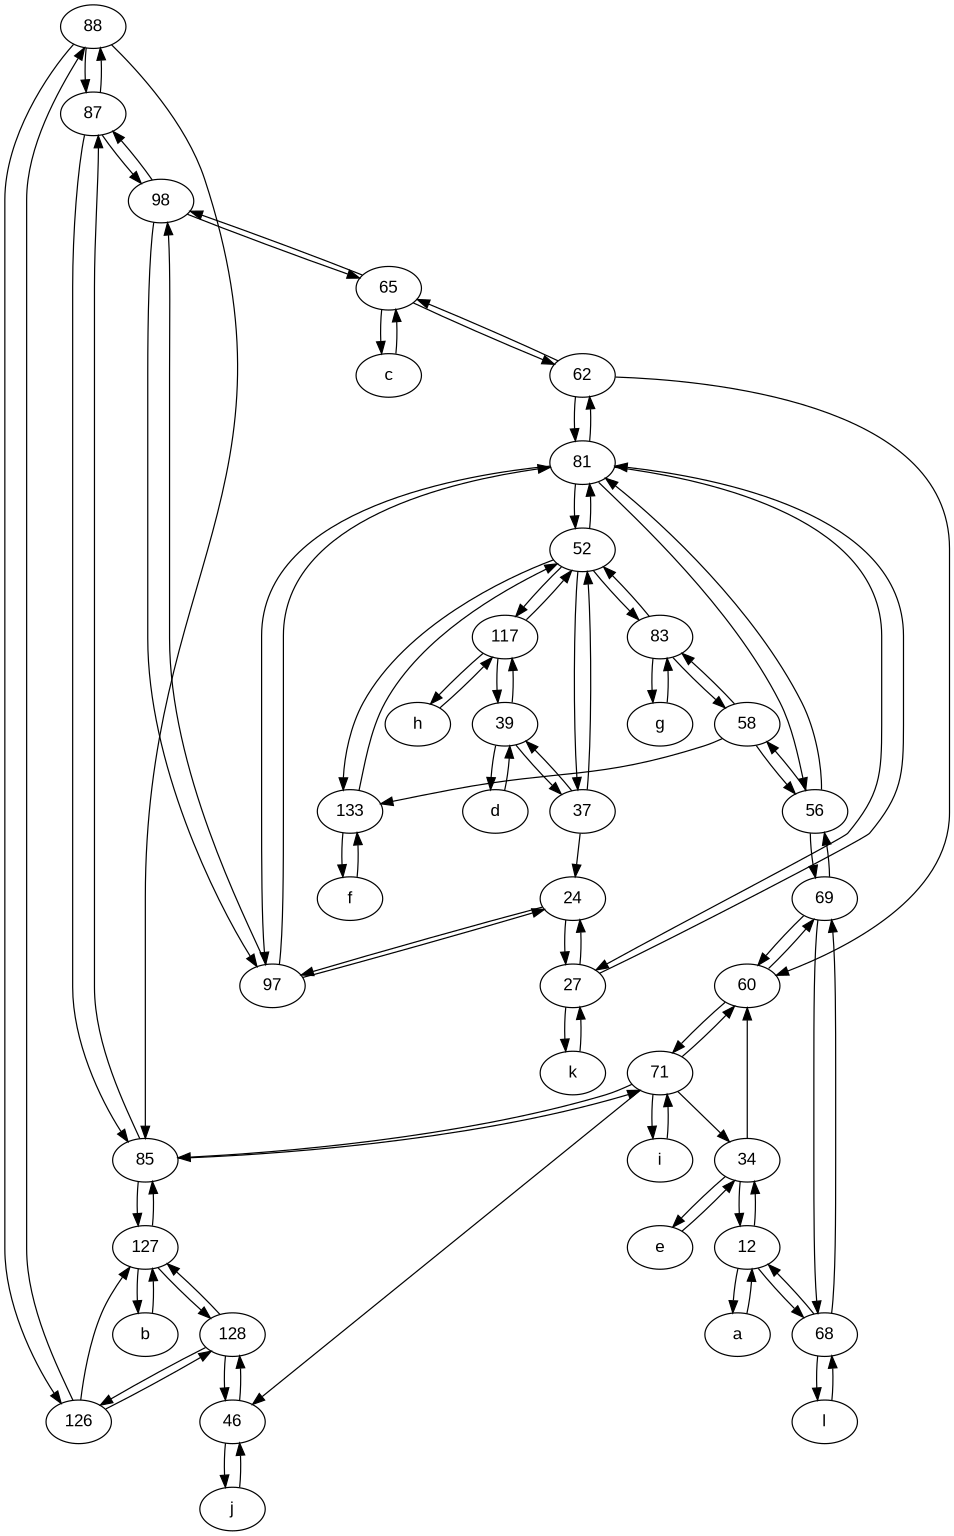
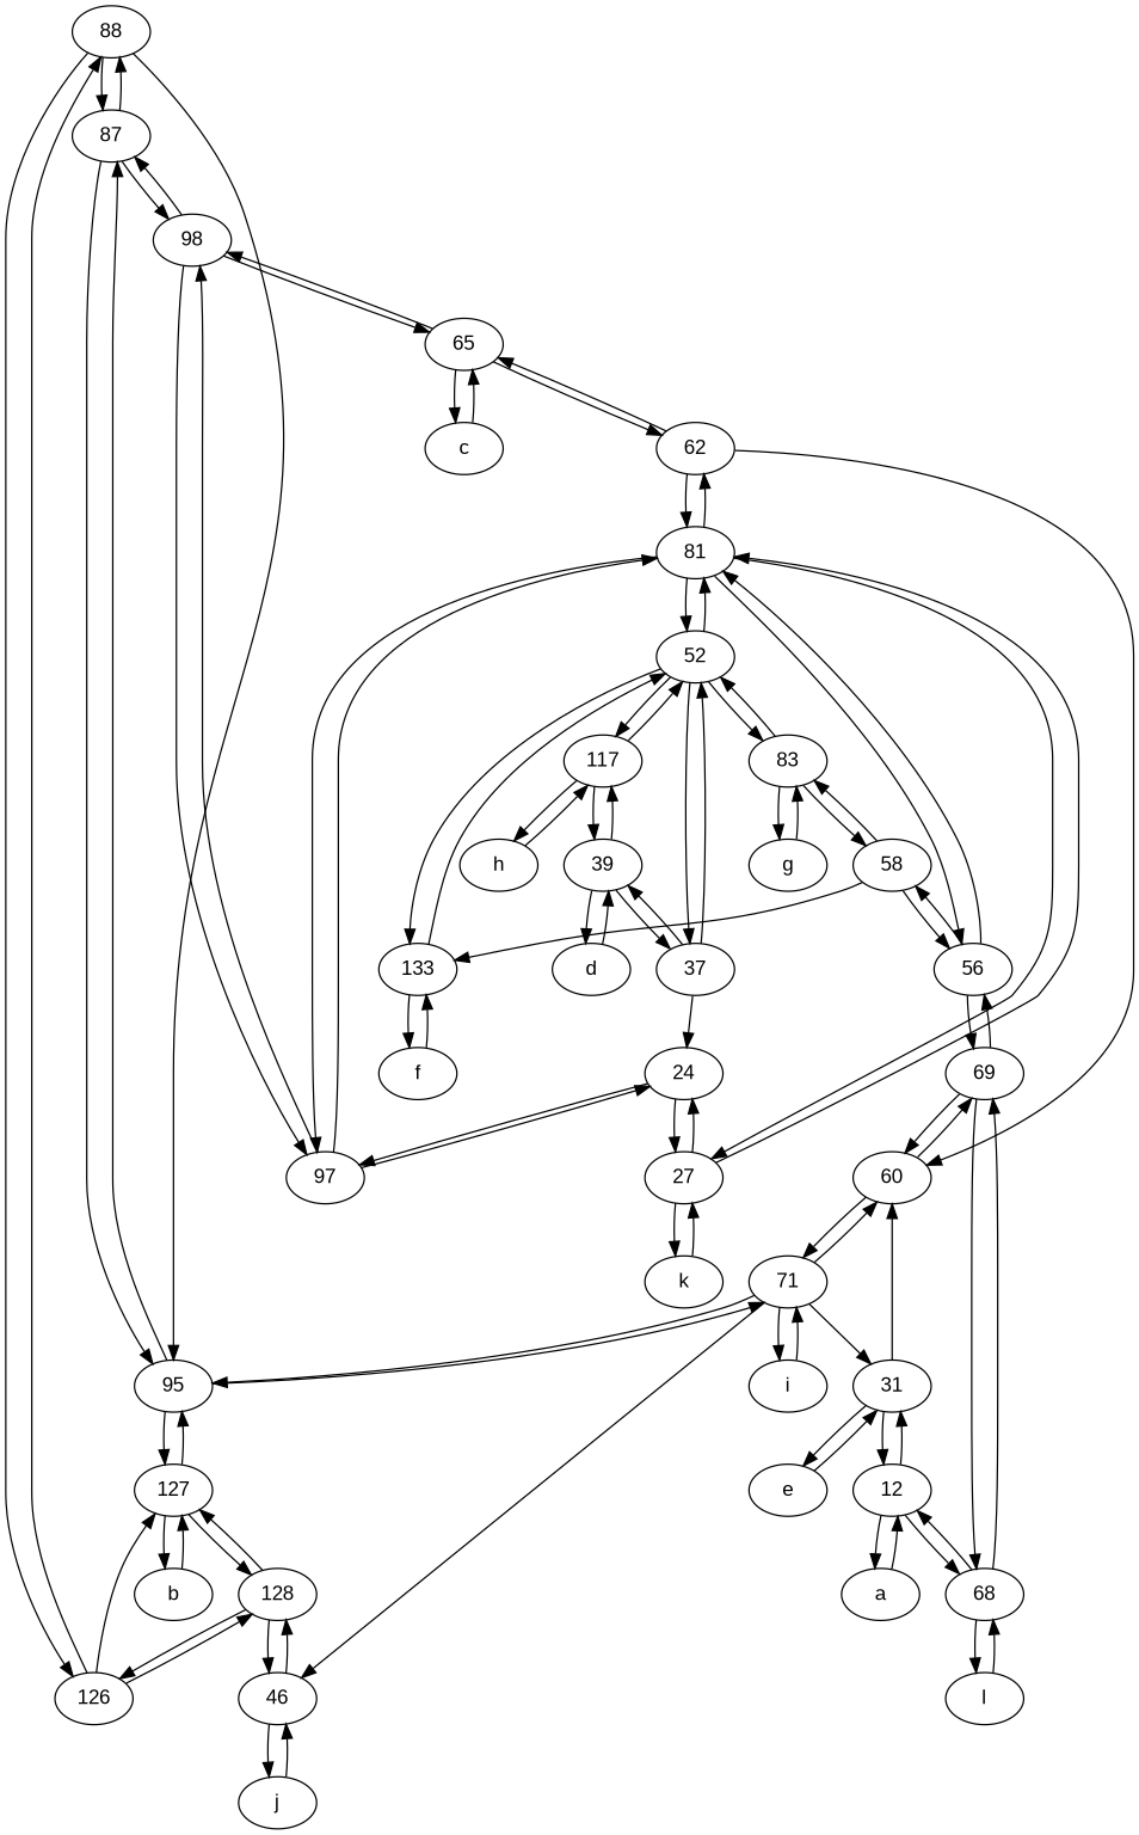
  digraph {
    fontname="Liberation Sans"
    node [fontname="Liberation Sans"]
    edge [fontname="Liberation Sans"]
    88
    87
-   95 [label=85]
+   95
    126
    98
    71
    127
    128
    h
    117
    39
    52
    j
    46
    f
    133
    d
    37
    81
    n20 [label=83]
    69
    60
    56
    68
    58
    12
    l
    24
    97
    27
    k
    62
    65
-   34
+   34 [label=31]
    i
    e
    c
    b
    a
    g
    88 -> 87
    88 -> 95
    88 -> 126
    87 -> 88
    87 -> 95
    87 -> 98
    95 -> 87
    95 -> 71
    95 -> 127
    126 -> 88
    126 -> 127
    126 -> 128
    98 -> 87
    98 -> 97
    98 -> 65
    71 -> 95
    71 -> 46
    71 -> 60
    71 -> 34
    71 -> i
    127 -> 95
    127 -> 128
    127 -> b
    128 -> 126
    128 -> 127
    128 -> 46
    h -> 117
    117 -> h
    117 -> 39
    117 -> 52
    39 -> 117
    39 -> d
    39 -> 37
    52 -> 117
    52 -> 133
    52 -> 37
    52 -> 81
    52 -> n20
    j -> 46
    46 -> 128
    46 -> j
    f -> 133
    133 -> 52
    133 -> f
    d -> 39
    37 -> 39
    37 -> 52
    37 -> 24
    81 -> 52
    81 -> 56
    81 -> 97
    81 -> 27
    81 -> 62
    n20 -> 52
    n20 -> 58
    n20 -> g
    69 -> 60
    69 -> 56
    69 -> 68
    60 -> 71
    60 -> 69
    56 -> 81
    56 -> 69
    56 -> 58
    68 -> 69
    68 -> 12
    68 -> l
    58 -> 133
    58 -> n20
    58 -> 56
    12 -> 68
    12 -> 34
    12 -> a
    l -> 68
    24 -> 97
    24 -> 27
    97 -> 98
    97 -> 81
    97 -> 24
    27 -> 81
    27 -> 24
    27 -> k
    k -> 27
    62 -> 81
    62 -> 60
    62 -> 65
    65 -> 98
    65 -> 62
    65 -> c
    34 -> 60
    34 -> 12
    34 -> e
    i -> 71
    e -> 34
    c -> 65
    b -> 127
    a -> 12
    g -> n20
  }
